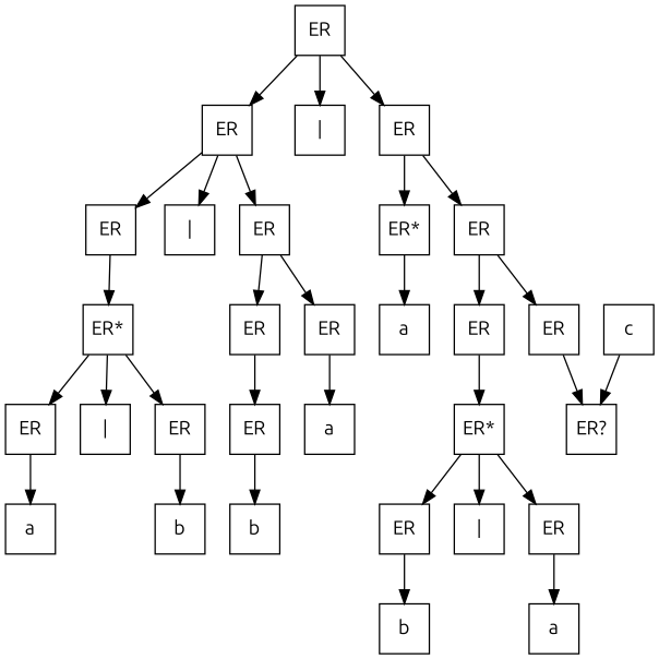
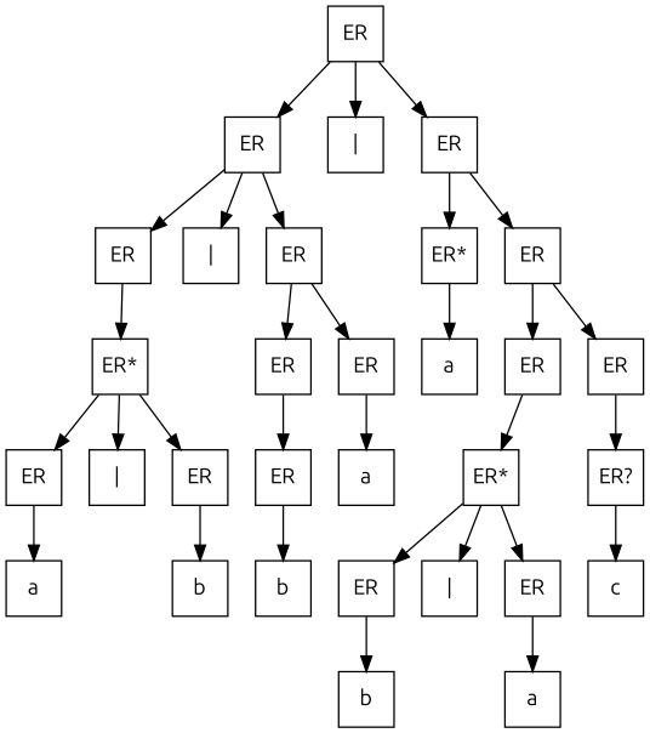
  digraph {
    rankdir=TB
    fontname=Ubuntu
    node [fontsize=14 margin="0,0" shape=square fontname=Ubuntu]
    edge [fontname=Ubuntu]
    n1 [label=ER]
    n2 [label=ER]
    n3 [label="|"]
    n4 [label=ER]
    n5 [label=ER]
    n6 [label="|"]
    n7 [label=ER]
    n8 [label="ER*"]
    n9 [label=ER]
    n10 [label="ER*"]
    n11 [label=ER]
    n12 [label=ER]
    n13 [label=a]
    n14 [label=ER]
    n15 [label=ER]
    n16 [label=ER]
    n17 [label="|"]
    n18 [label=ER]
    n19 [label=ER]
    n20 [label=a]
    n21 [label="ER*"]
    n22 [label="ER?"]
    n23 [label=a]
    n24 [label=b]
    n25 [label=b]
    n26 [label=ER]
    n27 [label="|"]
    n28 [label=ER]
    n29 [label=c]
    n30 [label=b]
    n31 [label=a]
    n1 -> n2
    n1 -> n3
    n1 -> n4
    n2 -> n5
    n2 -> n6
    n2 -> n7
    n4 -> n8
    n4 -> n9
    n5 -> n10
    n7 -> n11
    n7 -> n12
    n8 -> n13
    n9 -> n14
    n9 -> n15
    n10 -> n16
    n10 -> n17
    n10 -> n18
    n11 -> n19
    n12 -> n20
    n14 -> n21
    n15 -> n22
    n16 -> n23
    n18 -> n24
    n19 -> n25
    n21 -> n26
    n21 -> n27
    n21 -> n28
-   n29 -> n22
+   n22 -> n29
    n26 -> n30
    n28 -> n31
  }
